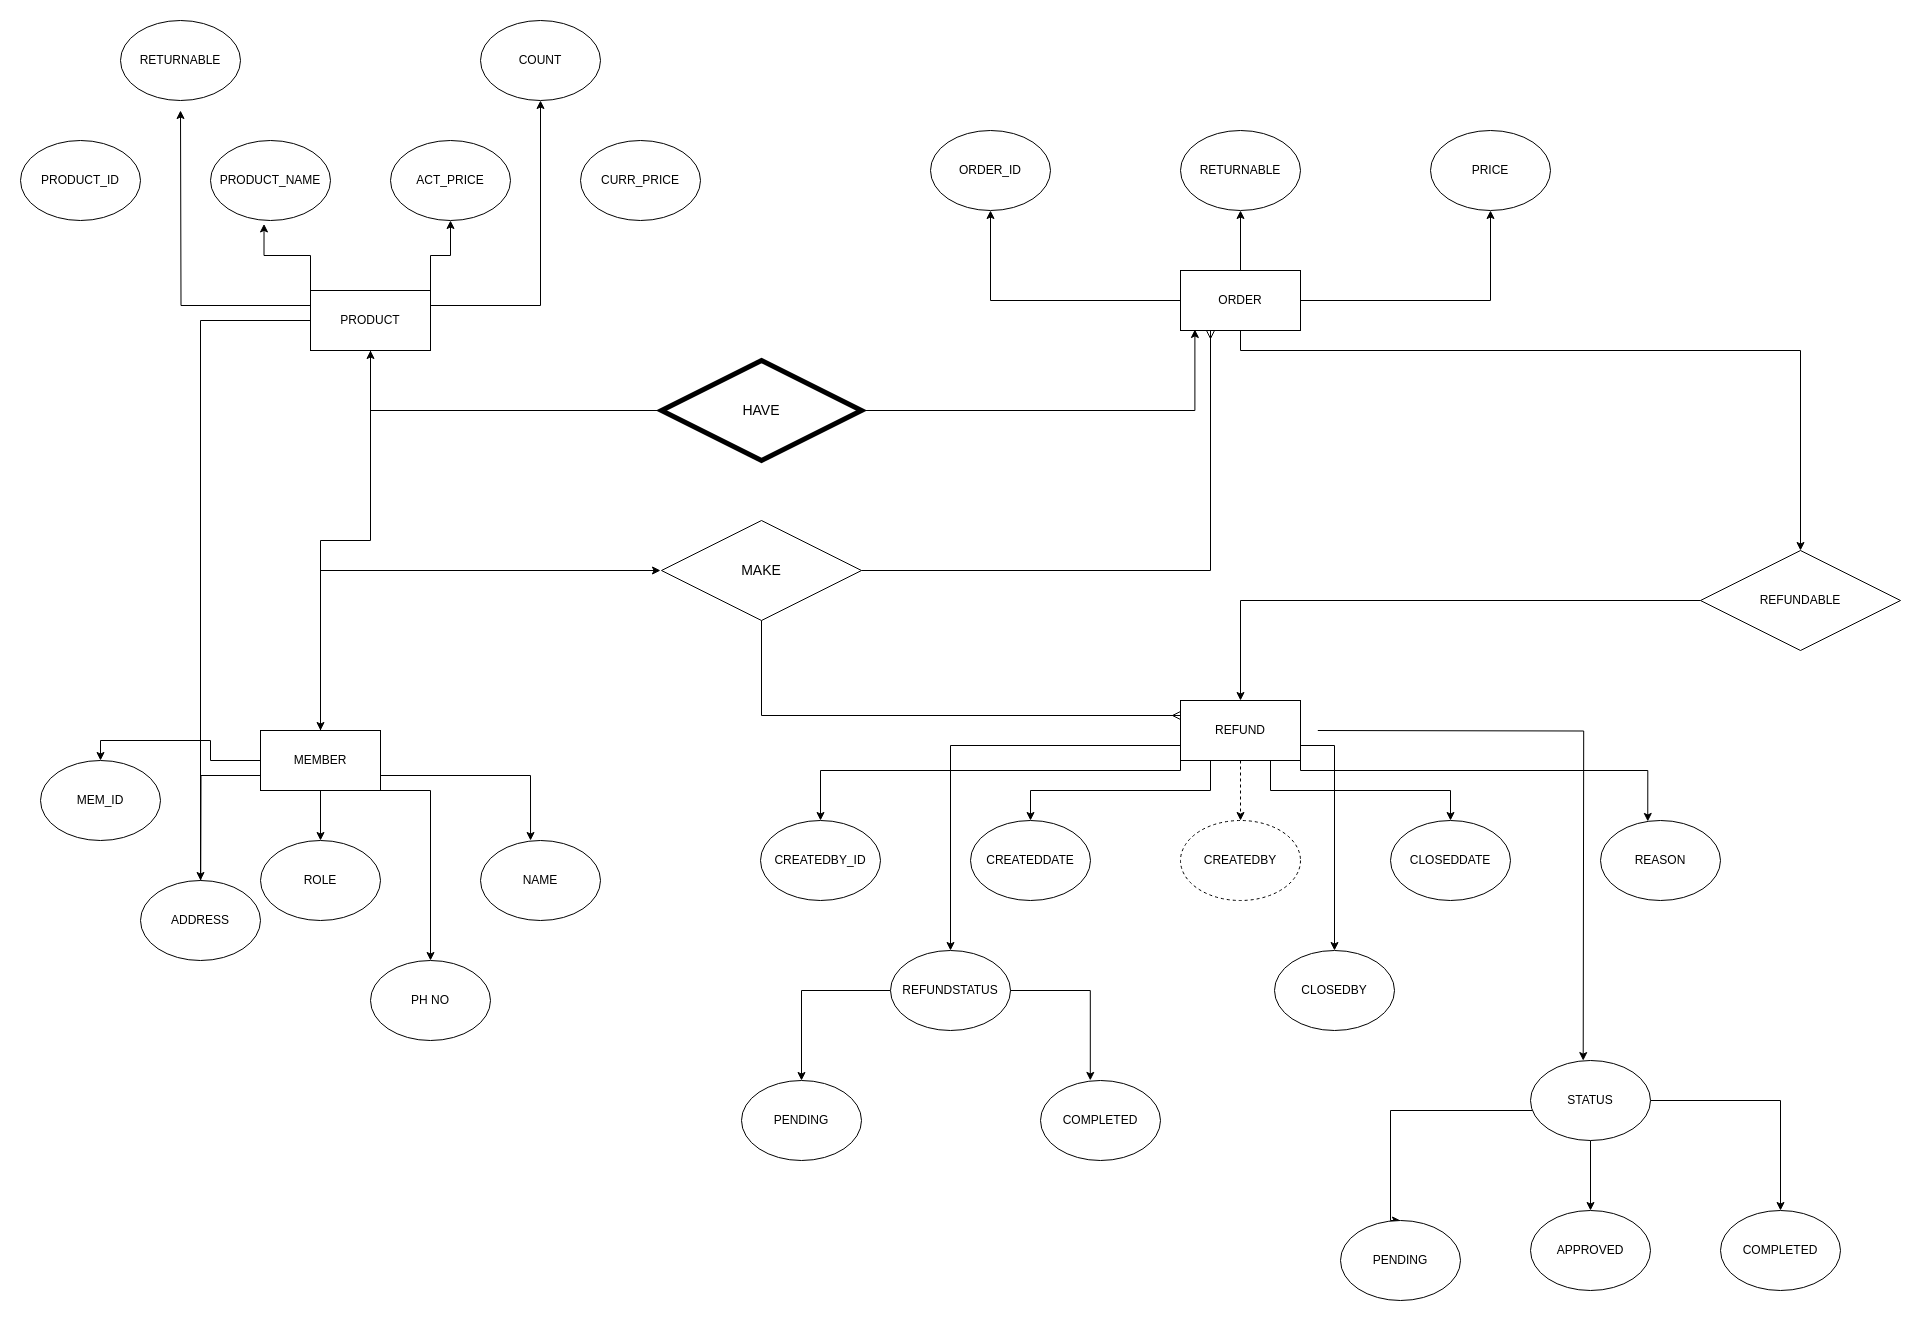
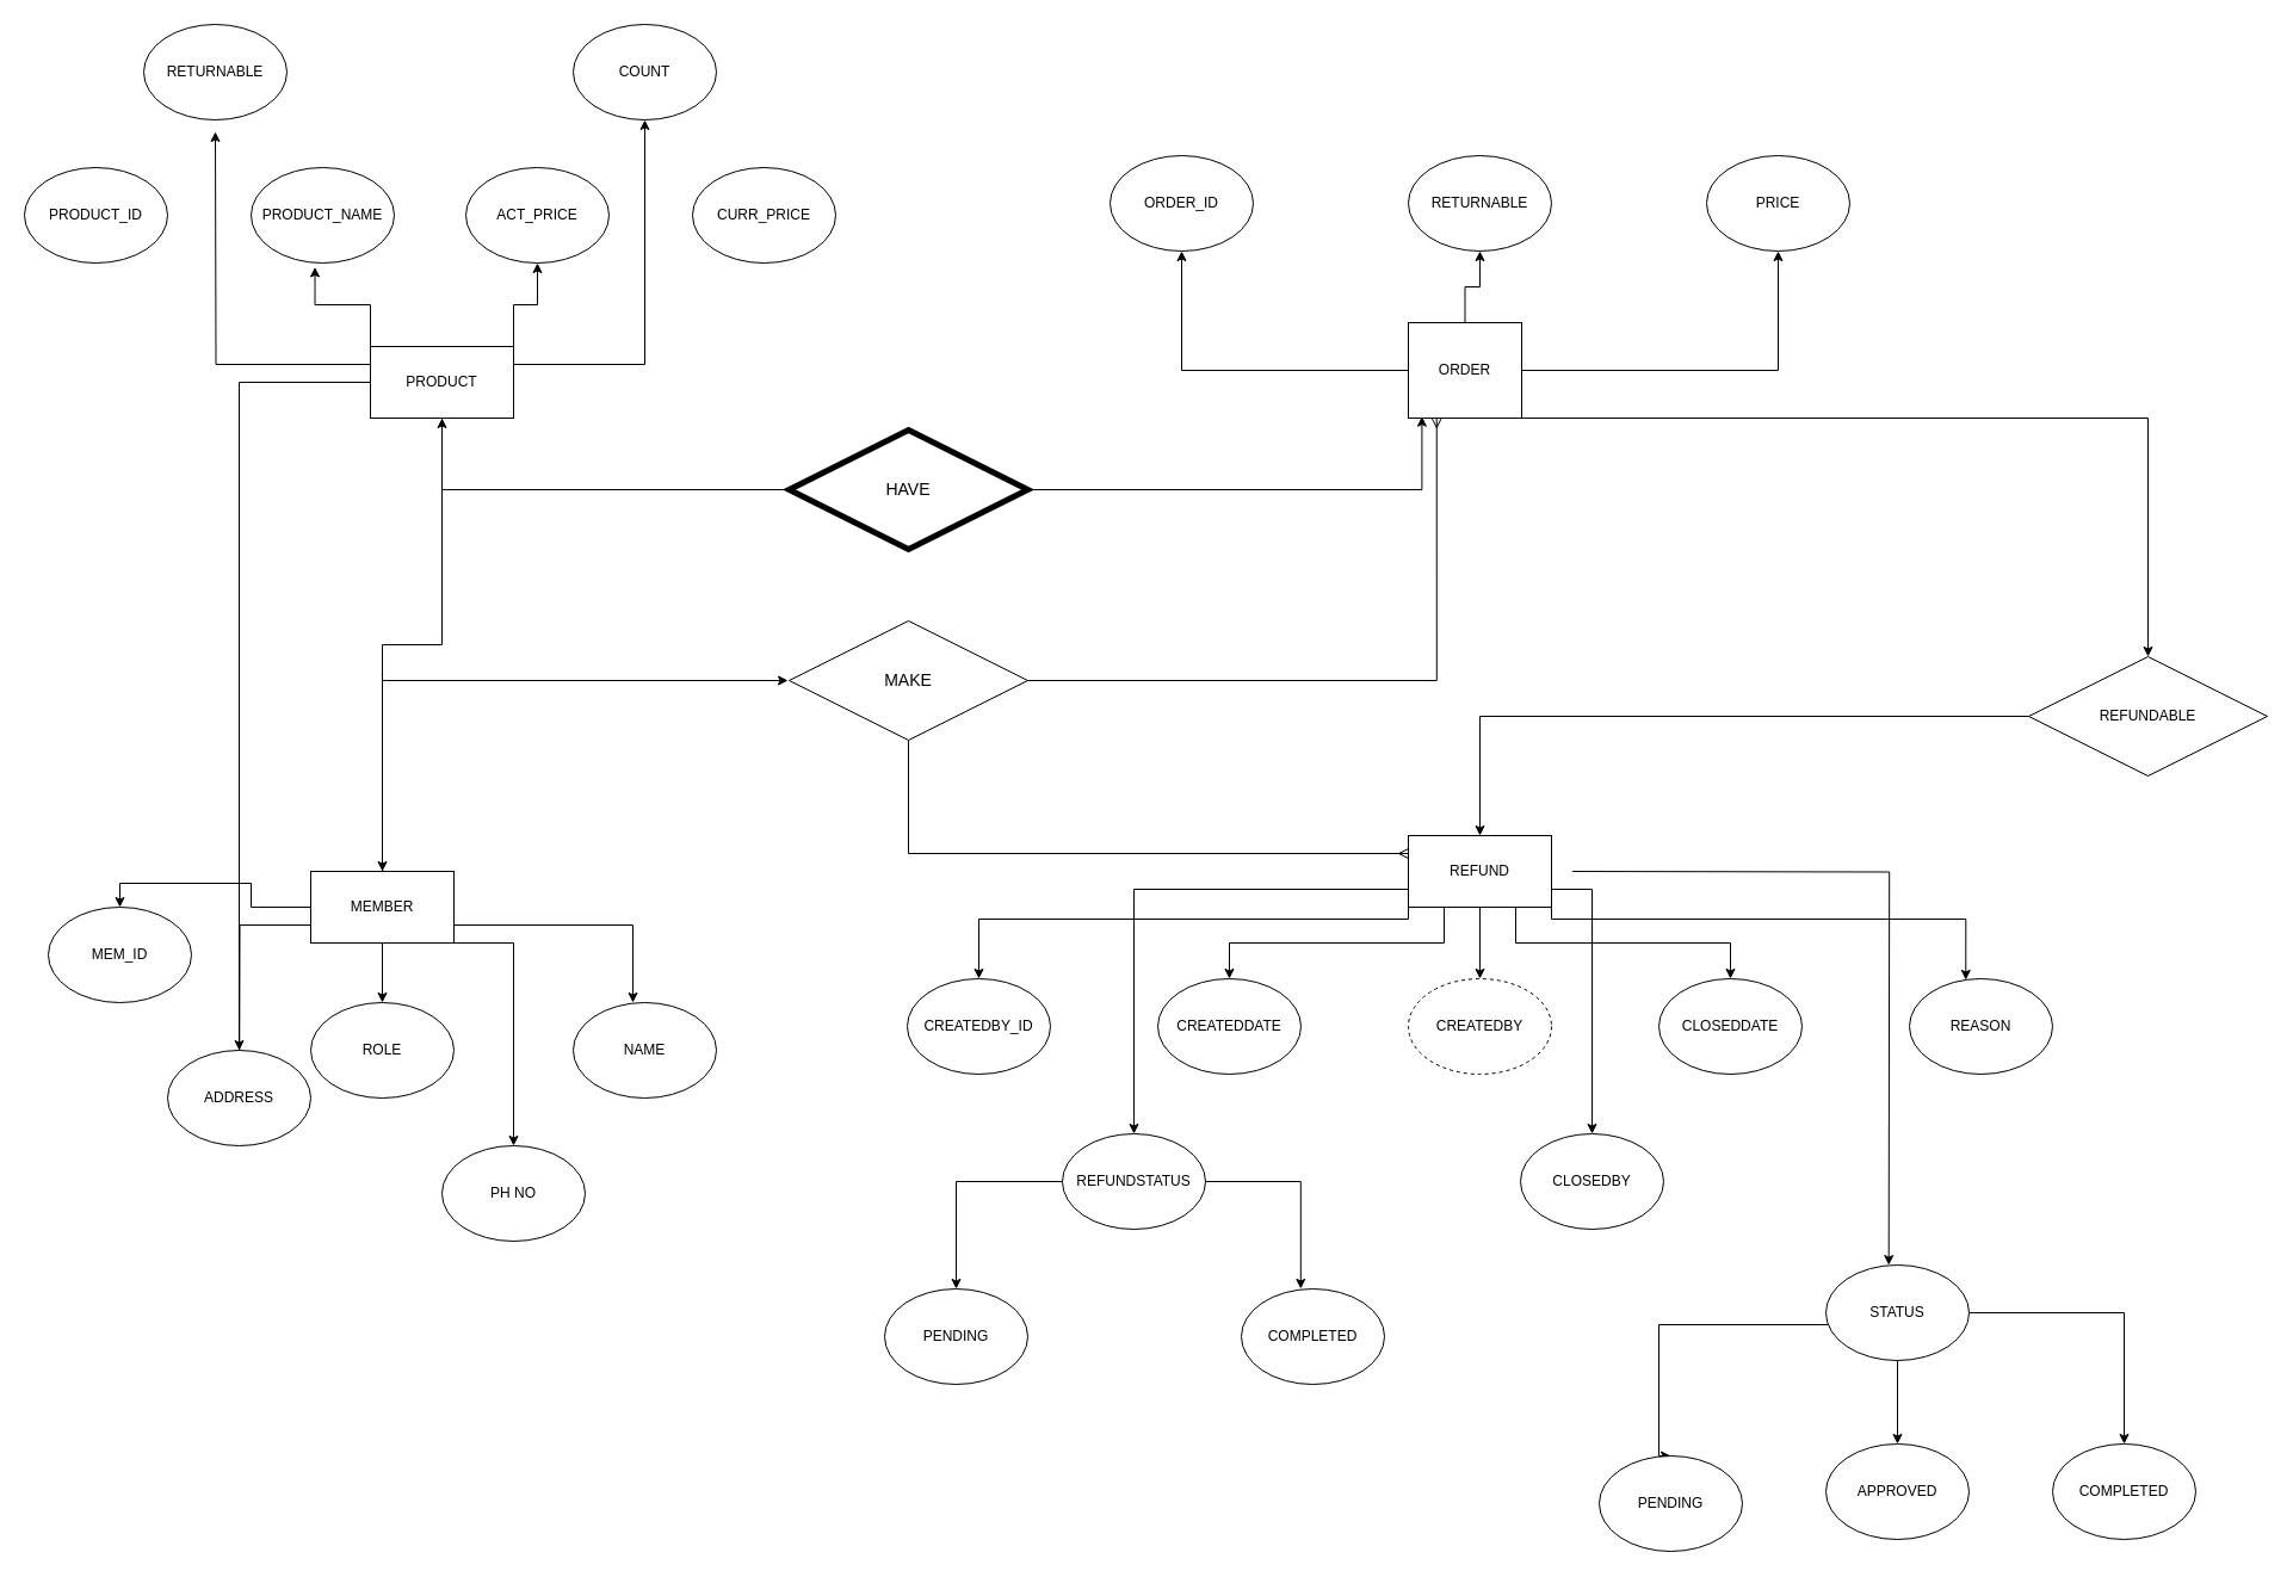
  <mxCell id="0" />
  <mxCell id="1" parent="0" />
  <mxCell id="2" style="edgeStyle=orthogonalEdgeStyle;rounded=0;orthogonalLoop=1;jettySize=auto;html=1;" edge="1" parent="1" source="7" target="53"><mxGeometry relative="1" as="geometry" /></mxCell>
  <mxCell id="3" style="edgeStyle=orthogonalEdgeStyle;rounded=0;orthogonalLoop=1;jettySize=auto;html=1;exitX=1;exitY=0;exitDx=0;exitDy=0;entryX=0.5;entryY=1;entryDx=0;entryDy=0;" edge="1" parent="1" source="7" target="10"><mxGeometry relative="1" as="geometry" /></mxCell>
  <mxCell id="4" style="edgeStyle=orthogonalEdgeStyle;rounded=0;orthogonalLoop=1;jettySize=auto;html=1;" edge="1" parent="1" source="7" target="49"><mxGeometry relative="1" as="geometry" /></mxCell>
  <mxCell id="5" style="edgeStyle=orthogonalEdgeStyle;rounded=0;orthogonalLoop=1;jettySize=auto;html=1;exitX=0;exitY=0.25;exitDx=0;exitDy=0;" edge="1" parent="1" source="7"><mxGeometry relative="1" as="geometry"><mxPoint x="180" y="110" as="targetPoint" /></mxGeometry></mxCell>
  <mxCell id="6" style="edgeStyle=orthogonalEdgeStyle;rounded=0;orthogonalLoop=1;jettySize=auto;html=1;exitX=1;exitY=0.25;exitDx=0;exitDy=0;entryX=0.5;entryY=1;entryDx=0;entryDy=0;" edge="1" parent="1" source="7" target="13"><mxGeometry relative="1" as="geometry" /></mxCell>
  <mxCell id="7" value="PRODUCT" style="rounded=0;whiteSpace=wrap;html=1;" vertex="1" parent="1"><mxGeometry x="310" y="290" width="120" height="60" as="geometry" /></mxCell>
  <mxCell id="8" value="PRODUCT_ID" style="ellipse;whiteSpace=wrap;html=1;" vertex="1" parent="1"><mxGeometry x="20" y="140" width="120" height="80" as="geometry" /></mxCell>
  <mxCell id="9" value="PRODUCT_NAME" style="ellipse;whiteSpace=wrap;html=1;" vertex="1" parent="1"><mxGeometry x="210" y="140" width="120" height="80" as="geometry" /></mxCell>
  <mxCell id="10" value="ACT_PRICE" style="ellipse;whiteSpace=wrap;html=1;" vertex="1" parent="1"><mxGeometry x="390" y="140" width="120" height="80" as="geometry" /></mxCell>
  <mxCell id="11" value="CURR_PRICE" style="ellipse;whiteSpace=wrap;html=1;" vertex="1" parent="1"><mxGeometry x="580" y="140" width="120" height="80" as="geometry" /></mxCell>
  <mxCell id="12" style="edgeStyle=orthogonalEdgeStyle;rounded=0;orthogonalLoop=1;jettySize=auto;html=1;exitX=0;exitY=0;exitDx=0;exitDy=0;entryX=0.446;entryY=1.043;entryDx=0;entryDy=0;entryPerimeter=0;" edge="1" parent="1" source="7" target="9"><mxGeometry relative="1" as="geometry" /></mxCell>
  <mxCell id="13" value="COUNT" style="ellipse;whiteSpace=wrap;html=1;" vertex="1" parent="1"><mxGeometry x="480" y="20" width="120" height="80" as="geometry" /></mxCell>
  <mxCell id="14" value="RETURNABLE" style="ellipse;whiteSpace=wrap;html=1;" vertex="1" parent="1"><mxGeometry x="120" y="20" width="120" height="80" as="geometry" /></mxCell>
  <mxCell id="15" style="edgeStyle=orthogonalEdgeStyle;rounded=0;orthogonalLoop=1;jettySize=auto;html=1;entryX=0.5;entryY=1;entryDx=0;entryDy=0;" edge="1" parent="1" source="19" target="21"><mxGeometry relative="1" as="geometry" /></mxCell>
  <mxCell id="16" style="edgeStyle=orthogonalEdgeStyle;rounded=0;orthogonalLoop=1;jettySize=auto;html=1;entryX=0.5;entryY=1;entryDx=0;entryDy=0;" edge="1" parent="1" source="19" target="22"><mxGeometry relative="1" as="geometry" /></mxCell>
  <mxCell id="17" style="edgeStyle=orthogonalEdgeStyle;rounded=0;orthogonalLoop=1;jettySize=auto;html=1;entryX=0.5;entryY=1;entryDx=0;entryDy=0;" edge="1" parent="1" source="19" target="20"><mxGeometry relative="1" as="geometry" /></mxCell>
  <mxCell id="18" style="edgeStyle=orthogonalEdgeStyle;rounded=0;orthogonalLoop=1;jettySize=auto;html=1;entryX=0.5;entryY=0;entryDx=0;entryDy=0;" edge="1" parent="1" source="19" target="57"><mxGeometry relative="1" as="geometry"><Array as="points"><mxPoint x="1240" y="350" /><mxPoint x="1800" y="350" /></Array></mxGeometry></mxCell>
- <mxCell id="19" value="ORDER" style="rounded=0;whiteSpace=wrap;html=1;" vertex="1" parent="1"><mxGeometry x="1180" y="270" width="120" height="60" as="geometry" /></mxCell>
+ <mxCell id="19" value="ORDER" style="rounded=0;whiteSpace=wrap;html=1;" vertex="1" parent="1"><mxGeometry x="1180" y="270" width="95" height="80" as="geometry" /></mxCell>
  <mxCell id="20" value="ORDER_ID" style="ellipse;whiteSpace=wrap;html=1;" vertex="1" parent="1"><mxGeometry x="930" y="130" width="120" height="80" as="geometry" /></mxCell>
  <mxCell id="21" value="RETURNABLE" style="ellipse;whiteSpace=wrap;html=1;" vertex="1" parent="1"><mxGeometry x="1180" y="130" width="120" height="80" as="geometry" /></mxCell>
  <mxCell id="22" value="PRICE" style="ellipse;whiteSpace=wrap;html=1;" vertex="1" parent="1"><mxGeometry x="1430" y="130" width="120" height="80" as="geometry" /></mxCell>
- <mxCell id="23" value="" style="edgeStyle=orthogonalEdgeStyle;rounded=0;orthogonalLoop=1;jettySize=auto;html=1;dashed=1;" edge="1" parent="1" source="29" target="31"><mxGeometry relative="1" as="geometry" /></mxCell>
+ <mxCell id="23" value="" style="edgeStyle=orthogonalEdgeStyle;rounded=0;orthogonalLoop=1;jettySize=auto;html=1;" edge="1" parent="1" source="29" target="31"><mxGeometry relative="1" as="geometry" /></mxCell>
  <mxCell id="24" style="edgeStyle=orthogonalEdgeStyle;rounded=0;orthogonalLoop=1;jettySize=auto;html=1;exitX=0.75;exitY=1;exitDx=0;exitDy=0;entryX=0.5;entryY=0;entryDx=0;entryDy=0;" edge="1" parent="1" source="29" target="32"><mxGeometry relative="1" as="geometry" /></mxCell>
  <mxCell id="25" style="edgeStyle=orthogonalEdgeStyle;rounded=0;orthogonalLoop=1;jettySize=auto;html=1;exitX=0.25;exitY=1;exitDx=0;exitDy=0;entryX=0.5;entryY=0;entryDx=0;entryDy=0;" edge="1" parent="1" source="29" target="30"><mxGeometry relative="1" as="geometry" /></mxCell>
  <mxCell id="26" style="edgeStyle=orthogonalEdgeStyle;rounded=0;orthogonalLoop=1;jettySize=auto;html=1;exitX=0;exitY=1;exitDx=0;exitDy=0;entryX=0.5;entryY=0;entryDx=0;entryDy=0;" edge="1" parent="1" source="29" target="34"><mxGeometry relative="1" as="geometry"><Array as="points"><mxPoint x="1180" y="770" /><mxPoint x="820" y="770" /></Array></mxGeometry></mxCell>
  <mxCell id="27" style="edgeStyle=orthogonalEdgeStyle;rounded=0;orthogonalLoop=1;jettySize=auto;html=1;exitX=1;exitY=0.75;exitDx=0;exitDy=0;entryX=0.5;entryY=0;entryDx=0;entryDy=0;" edge="1" parent="1" source="29" target="41"><mxGeometry relative="1" as="geometry" /></mxCell>
  <mxCell id="28" style="edgeStyle=orthogonalEdgeStyle;rounded=0;orthogonalLoop=1;jettySize=auto;html=1;exitX=0;exitY=0.75;exitDx=0;exitDy=0;entryX=0.5;entryY=0;entryDx=0;entryDy=0;" edge="1" parent="1" source="29" target="36"><mxGeometry relative="1" as="geometry" /></mxCell>
  <mxCell id="29" value="REFUND" style="rounded=0;whiteSpace=wrap;html=1;" vertex="1" parent="1"><mxGeometry x="1180" y="700" width="120" height="60" as="geometry" /></mxCell>
  <mxCell id="30" value="CREATEDDATE" style="ellipse;whiteSpace=wrap;html=1;" vertex="1" parent="1"><mxGeometry x="970" y="820" width="120" height="80" as="geometry" /></mxCell>
  <mxCell id="31" value="CREATEDBY" style="ellipse;whiteSpace=wrap;html=1;dashed=1;" vertex="1" parent="1"><mxGeometry x="1180" y="820" width="120" height="80" as="geometry" /></mxCell>
  <mxCell id="32" value="CLOSEDDATE" style="ellipse;whiteSpace=wrap;html=1;" vertex="1" parent="1"><mxGeometry x="1390" y="820" width="120" height="80" as="geometry" /></mxCell>
  <mxCell id="33" value="REASON" style="ellipse;whiteSpace=wrap;html=1;" vertex="1" parent="1"><mxGeometry x="1600" y="820" width="120" height="80" as="geometry" /></mxCell>
  <mxCell id="34" value="CREATEDBY_ID" style="ellipse;whiteSpace=wrap;html=1;" vertex="1" parent="1"><mxGeometry x="760" y="820" width="120" height="80" as="geometry" /></mxCell>
  <mxCell id="35" style="edgeStyle=orthogonalEdgeStyle;rounded=0;orthogonalLoop=1;jettySize=auto;html=1;entryX=0.5;entryY=0;entryDx=0;entryDy=0;" edge="1" parent="1" source="36" target="66"><mxGeometry relative="1" as="geometry" /></mxCell>
  <mxCell id="36" value="REFUNDSTATUS" style="ellipse;whiteSpace=wrap;html=1;" vertex="1" parent="1"><mxGeometry x="890" y="950" width="120" height="80" as="geometry" /></mxCell>
  <mxCell id="37" style="edgeStyle=orthogonalEdgeStyle;rounded=0;orthogonalLoop=1;jettySize=auto;html=1;entryX=0.5;entryY=0;entryDx=0;entryDy=0;" edge="1" parent="1" source="40" target="64"><mxGeometry relative="1" as="geometry"><Array as="points"><mxPoint x="1390" y="1110" /><mxPoint x="1390" y="1220" /></Array></mxGeometry></mxCell>
  <mxCell id="38" style="edgeStyle=orthogonalEdgeStyle;rounded=0;orthogonalLoop=1;jettySize=auto;html=1;entryX=0.5;entryY=0;entryDx=0;entryDy=0;" edge="1" parent="1" source="40" target="65"><mxGeometry relative="1" as="geometry" /></mxCell>
  <mxCell id="39" style="edgeStyle=orthogonalEdgeStyle;rounded=0;orthogonalLoop=1;jettySize=auto;html=1;entryX=0.5;entryY=0;entryDx=0;entryDy=0;" edge="1" parent="1" source="40" target="67"><mxGeometry relative="1" as="geometry" /></mxCell>
  <mxCell id="40" value="STATUS" style="ellipse;whiteSpace=wrap;html=1;" vertex="1" parent="1"><mxGeometry x="1530" y="1060" width="120" height="80" as="geometry" /></mxCell>
  <mxCell id="41" value="CLOSEDBY" style="ellipse;whiteSpace=wrap;html=1;" vertex="1" parent="1"><mxGeometry x="1274" y="950" width="120" height="80" as="geometry" /></mxCell>
  <mxCell id="42" style="edgeStyle=orthogonalEdgeStyle;rounded=0;orthogonalLoop=1;jettySize=auto;html=1;exitX=1;exitY=1;exitDx=0;exitDy=0;entryX=0.394;entryY=0.012;entryDx=0;entryDy=0;entryPerimeter=0;" edge="1" parent="1" source="29" target="33"><mxGeometry relative="1" as="geometry"><Array as="points"><mxPoint x="1300" y="770" /><mxPoint x="1647" y="770" /></Array></mxGeometry></mxCell>
  <mxCell id="43" style="edgeStyle=orthogonalEdgeStyle;rounded=0;orthogonalLoop=1;jettySize=auto;html=1;exitX=1;exitY=0.5;exitDx=0;exitDy=0;entryX=0.295;entryY=0.001;entryDx=0;entryDy=0;entryPerimeter=0;" edge="1" parent="1"><mxGeometry relative="1" as="geometry"><mxPoint x="1317.3" y="730" as="sourcePoint" /><mxPoint x="1582.7" y="1060.08" as="targetPoint" /></mxGeometry></mxCell>
  <mxCell id="44" value="" style="edgeStyle=orthogonalEdgeStyle;rounded=0;orthogonalLoop=1;jettySize=auto;html=1;" edge="1" parent="1" source="49" target="51"><mxGeometry relative="1" as="geometry" /></mxCell>
  <mxCell id="45" style="edgeStyle=orthogonalEdgeStyle;rounded=0;orthogonalLoop=1;jettySize=auto;html=1;exitX=0.75;exitY=1;exitDx=0;exitDy=0;entryX=0.5;entryY=0;entryDx=0;entryDy=0;" edge="1" parent="1" source="49" target="54"><mxGeometry relative="1" as="geometry"><Array as="points"><mxPoint x="430" y="790" /></Array></mxGeometry></mxCell>
  <mxCell id="46" style="edgeStyle=orthogonalEdgeStyle;rounded=0;orthogonalLoop=1;jettySize=auto;html=1;exitX=0;exitY=0.75;exitDx=0;exitDy=0;entryX=0.5;entryY=0;entryDx=0;entryDy=0;" edge="1" parent="1" source="49"><mxGeometry relative="1" as="geometry"><mxPoint x="200" y="960" as="targetPoint" /></mxGeometry></mxCell>
  <mxCell id="47" style="edgeStyle=orthogonalEdgeStyle;rounded=0;orthogonalLoop=1;jettySize=auto;html=1;" edge="1" parent="1" source="49"><mxGeometry relative="1" as="geometry"><mxPoint x="660" y="570" as="targetPoint" /><Array as="points"><mxPoint x="320" y="570" /></Array></mxGeometry></mxCell>
  <mxCell id="48" style="edgeStyle=orthogonalEdgeStyle;rounded=0;orthogonalLoop=1;jettySize=auto;html=1;entryX=0.5;entryY=0;entryDx=0;entryDy=0;" edge="1" parent="1" source="49" target="50"><mxGeometry relative="1" as="geometry" /></mxCell>
  <mxCell id="49" value="MEMBER" style="rounded=0;whiteSpace=wrap;html=1;" vertex="1" parent="1"><mxGeometry x="260" y="730" width="120" height="60" as="geometry" /></mxCell>
  <mxCell id="50" value="MEM_ID" style="ellipse;whiteSpace=wrap;html=1;" vertex="1" parent="1"><mxGeometry x="40" y="760" width="120" height="80" as="geometry" /></mxCell>
  <mxCell id="51" value="ROLE" style="ellipse;whiteSpace=wrap;html=1;" vertex="1" parent="1"><mxGeometry x="260" y="840" width="120" height="80" as="geometry" /></mxCell>
  <mxCell id="52" value="NAME" style="ellipse;whiteSpace=wrap;html=1;" vertex="1" parent="1"><mxGeometry x="480" y="840" width="120" height="80" as="geometry" /></mxCell>
  <mxCell id="53" value="ADDRESS" style="ellipse;whiteSpace=wrap;html=1;" vertex="1" parent="1"><mxGeometry x="140" y="880" width="120" height="80" as="geometry" /></mxCell>
  <mxCell id="54" value="PH NO" style="ellipse;whiteSpace=wrap;html=1;" vertex="1" parent="1"><mxGeometry x="370" y="960" width="120" height="80" as="geometry" /></mxCell>
  <mxCell id="55" style="edgeStyle=orthogonalEdgeStyle;rounded=0;orthogonalLoop=1;jettySize=auto;html=1;exitX=1;exitY=0.75;exitDx=0;exitDy=0;entryX=0.417;entryY=0;entryDx=0;entryDy=0;entryPerimeter=0;" edge="1" parent="1" source="49" target="52"><mxGeometry relative="1" as="geometry" /></mxCell>
  <mxCell id="56" value="" style="edgeStyle=orthogonalEdgeStyle;rounded=0;orthogonalLoop=1;jettySize=auto;html=1;" edge="1" parent="1" source="57" target="29"><mxGeometry relative="1" as="geometry" /></mxCell>
  <mxCell id="57" value="REFUNDABLE" style="rhombus;whiteSpace=wrap;html=1;" vertex="1" parent="1"><mxGeometry x="1700" y="550" width="200" height="100" as="geometry" /></mxCell>
  <mxCell id="58" style="edgeStyle=orthogonalEdgeStyle;rounded=0;orthogonalLoop=1;jettySize=auto;html=1;entryX=0.25;entryY=1;entryDx=0;entryDy=0;endArrow=ERmany;endFill=0;" edge="1" parent="1" source="60" target="19"><mxGeometry relative="1" as="geometry" /></mxCell>
  <mxCell id="59" style="edgeStyle=orthogonalEdgeStyle;rounded=0;orthogonalLoop=1;jettySize=auto;html=1;entryX=0;entryY=0.25;entryDx=0;entryDy=0;endArrow=ERmany;endFill=0;" edge="1" parent="1" source="60" target="29"><mxGeometry relative="1" as="geometry"><Array as="points"><mxPoint x="761" y="715" /></Array></mxGeometry></mxCell>
  <mxCell id="60" value="&lt;font style=&quot;font-size: 14px;&quot;&gt;MAKE&lt;/font&gt;" style="rhombus;whiteSpace=wrap;html=1;" vertex="1" parent="1"><mxGeometry x="661" y="520" width="200" height="100" as="geometry" /></mxCell>
  <mxCell id="61" style="edgeStyle=orthogonalEdgeStyle;rounded=0;orthogonalLoop=1;jettySize=auto;html=1;entryX=0.5;entryY=1;entryDx=0;entryDy=0;" edge="1" parent="1" source="62" target="7"><mxGeometry relative="1" as="geometry" /></mxCell>
  <mxCell id="62" value="&lt;span style=&quot;font-size: 14px;&quot;&gt;HAVE&lt;/span&gt;" style="rhombus;whiteSpace=wrap;html=1;strokeWidth=5;" vertex="1" parent="1"><mxGeometry x="661" y="360" width="200" height="100" as="geometry" /></mxCell>
  <mxCell id="63" style="edgeStyle=orthogonalEdgeStyle;rounded=0;orthogonalLoop=1;jettySize=auto;html=1;entryX=0.12;entryY=0.983;entryDx=0;entryDy=0;entryPerimeter=0;" edge="1" parent="1" source="62" target="19"><mxGeometry relative="1" as="geometry" /></mxCell>
  <mxCell id="64" value="PENDING" style="ellipse;whiteSpace=wrap;html=1;" vertex="1" parent="1"><mxGeometry x="1340" y="1220" width="120" height="80" as="geometry" /></mxCell>
  <mxCell id="65" value="COMPLETED" style="ellipse;whiteSpace=wrap;html=1;" vertex="1" parent="1"><mxGeometry x="1720" y="1210" width="120" height="80" as="geometry" /></mxCell>
  <mxCell id="66" value="PENDING" style="ellipse;whiteSpace=wrap;html=1;" vertex="1" parent="1"><mxGeometry x="741" y="1080" width="120" height="80" as="geometry" /></mxCell>
  <mxCell id="67" value="APPROVED" style="ellipse;whiteSpace=wrap;html=1;" vertex="1" parent="1"><mxGeometry x="1530" y="1210" width="120" height="80" as="geometry" /></mxCell>
  <mxCell id="68" value="COMPLETED" style="ellipse;whiteSpace=wrap;html=1;" vertex="1" parent="1"><mxGeometry x="1040" y="1080" width="120" height="80" as="geometry" /></mxCell>
  <mxCell id="69" style="edgeStyle=orthogonalEdgeStyle;rounded=0;orthogonalLoop=1;jettySize=auto;html=1;entryX=0.415;entryY=-0.001;entryDx=0;entryDy=0;entryPerimeter=0;" edge="1" parent="1" source="36" target="68"><mxGeometry relative="1" as="geometry" /></mxCell>
